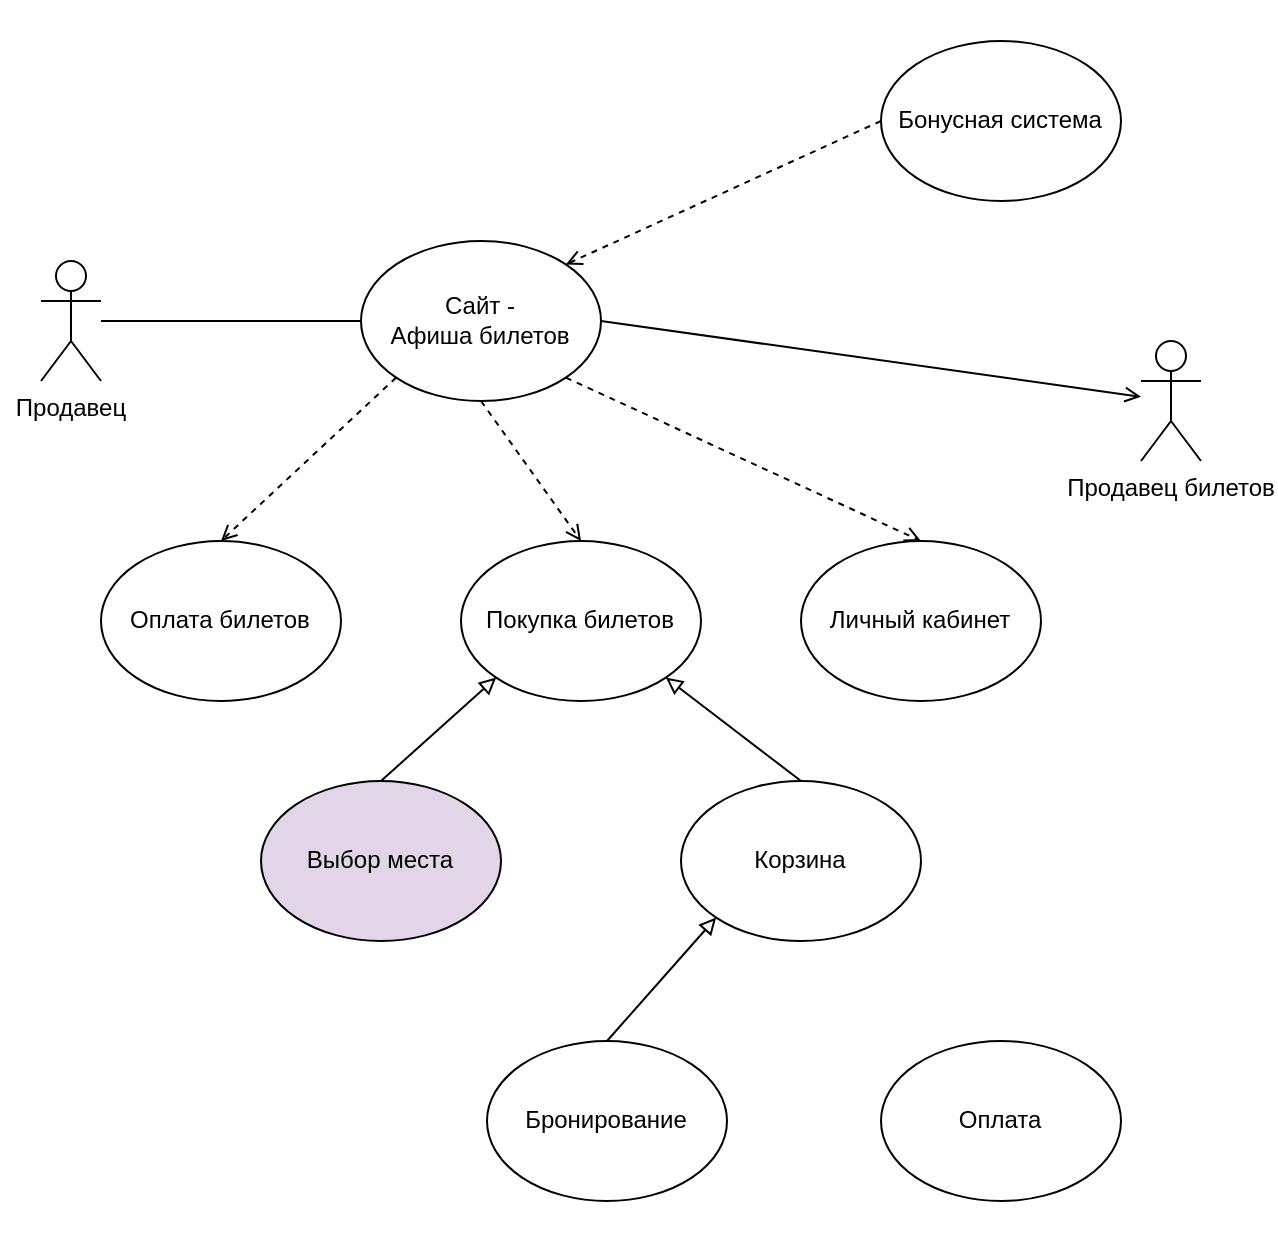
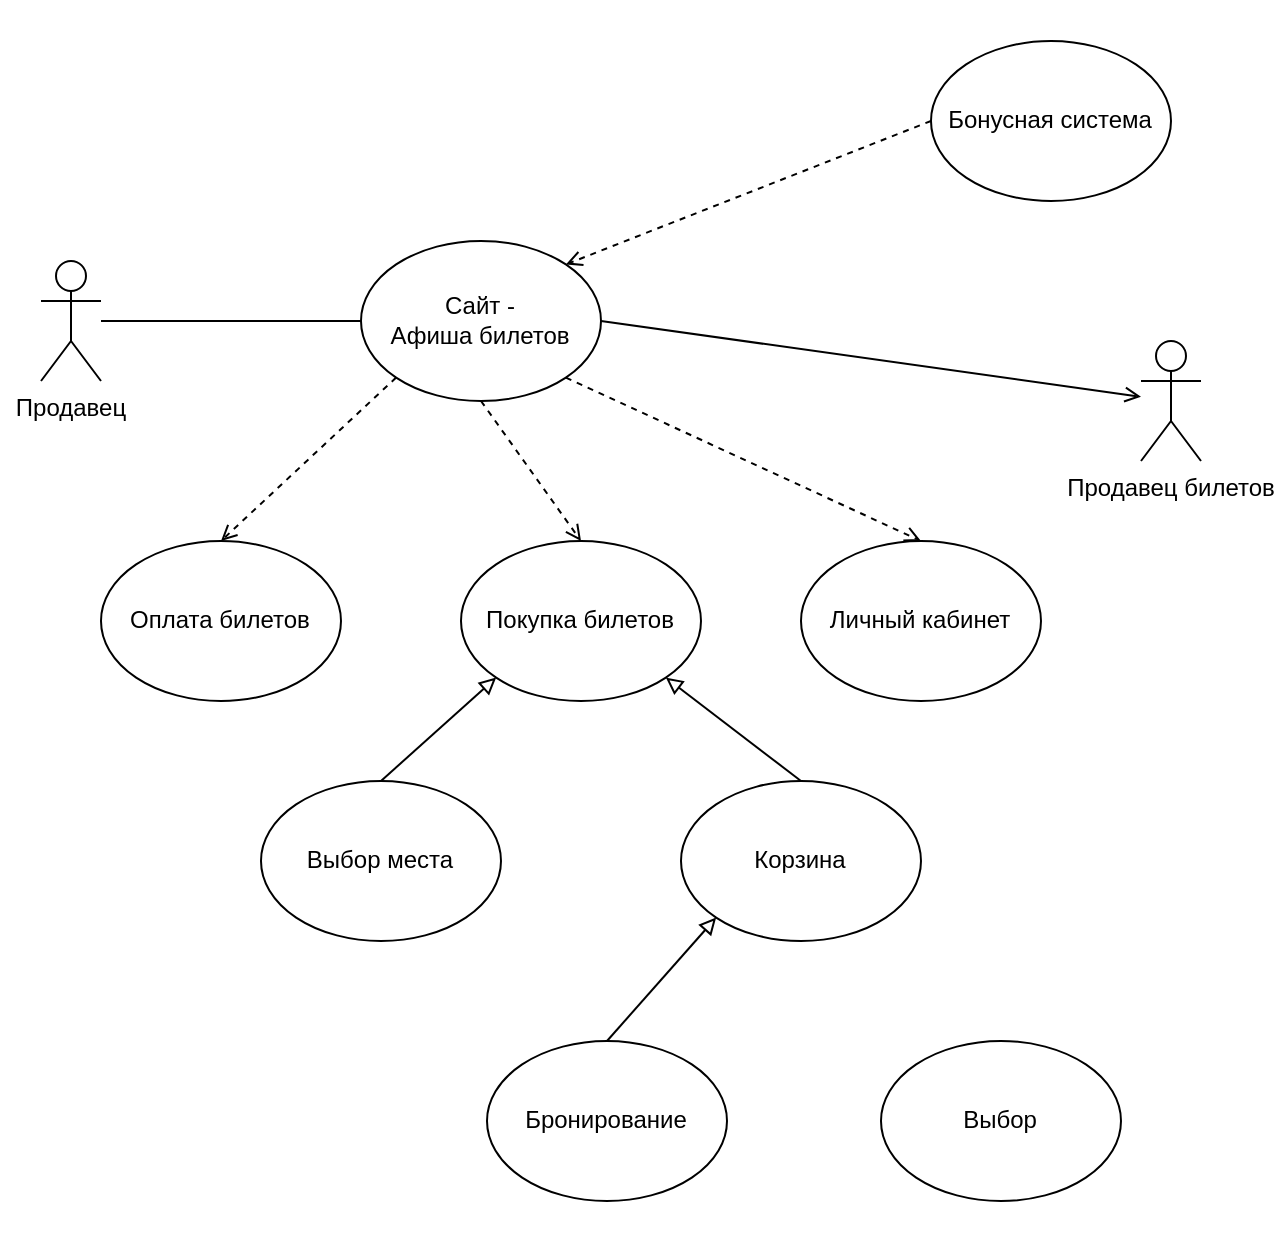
  <mxCell id="0" />
  <mxCell id="1" parent="0" />
  <mxCell id="2" value="Продавец" style="shape=umlActor;verticalLabelPosition=bottom;verticalAlign=top;html=1;outlineConnect=0;" vertex="1" parent="1"><mxGeometry x="20" y="130" width="30" height="60" as="geometry" /></mxCell>
  <mxCell id="3" style="edgeStyle=orthogonalEdgeStyle;rounded=0;orthogonalLoop=1;jettySize=auto;html=1;exitX=0;exitY=0.5;exitDx=0;exitDy=0;endArrow=none;endFill=0;" edge="1" parent="1" source="6" target="2"><mxGeometry relative="1" as="geometry" /></mxCell>
  <mxCell id="4" style="rounded=0;orthogonalLoop=1;jettySize=auto;html=1;exitX=0;exitY=1;exitDx=0;exitDy=0;entryX=0.5;entryY=0;entryDx=0;entryDy=0;endArrow=open;endFill=0;dashed=1;" edge="1" parent="1" source="6" target="7"><mxGeometry relative="1" as="geometry" /></mxCell>
  <mxCell id="5" style="rounded=0;orthogonalLoop=1;jettySize=auto;html=1;exitX=1;exitY=0.5;exitDx=0;exitDy=0;endArrow=open;endFill=0;" edge="1" parent="1" source="6" target="16"><mxGeometry relative="1" as="geometry" /></mxCell>
  <mxCell id="6" value="Сайт -&lt;br&gt;Афиша билетов" style="ellipse;whiteSpace=wrap;html=1;" vertex="1" parent="1"><mxGeometry x="180" y="120" width="120" height="80" as="geometry" /></mxCell>
  <mxCell id="7" value="Оплата билетов" style="ellipse;whiteSpace=wrap;html=1;" vertex="1" parent="1"><mxGeometry x="50" y="270" width="120" height="80" as="geometry" /></mxCell>
  <mxCell id="8" style="rounded=0;orthogonalLoop=1;jettySize=auto;html=1;exitX=0.5;exitY=0;exitDx=0;exitDy=0;entryX=0;entryY=1;entryDx=0;entryDy=0;endArrow=block;endFill=0;" edge="1" parent="1" source="9" target="11"><mxGeometry relative="1" as="geometry" /></mxCell>
- <mxCell id="9" value="Выбор места" style="ellipse;whiteSpace=wrap;html=1;fillColor=#e1d5e7;" vertex="1" parent="1"><mxGeometry x="130" y="390" width="120" height="80" as="geometry" /></mxCell>
+ <mxCell id="9" value="Выбор места" style="ellipse;whiteSpace=wrap;html=1;" vertex="1" parent="1"><mxGeometry x="130" y="390" width="120" height="80" as="geometry" /></mxCell>
  <mxCell id="10" value="Бронирование" style="ellipse;whiteSpace=wrap;html=1;" vertex="1" parent="1"><mxGeometry x="243" y="520" width="120" height="80" as="geometry" /></mxCell>
  <mxCell id="11" value="Покупка билетов" style="ellipse;whiteSpace=wrap;html=1;" vertex="1" parent="1"><mxGeometry x="230" y="270" width="120" height="80" as="geometry" /></mxCell>
  <mxCell id="12" value="Корзина" style="ellipse;whiteSpace=wrap;html=1;" vertex="1" parent="1"><mxGeometry x="340" y="390" width="120" height="80" as="geometry" /></mxCell>
- <mxCell id="13" value="Оплата" style="ellipse;whiteSpace=wrap;html=1;" vertex="1" parent="1"><mxGeometry x="440" y="520" width="120" height="80" as="geometry" /></mxCell>
+ <mxCell id="13" value="Выбор" style="ellipse;whiteSpace=wrap;html=1;" vertex="1" parent="1"><mxGeometry x="440" y="520" width="120" height="80" as="geometry" /></mxCell>
  <mxCell id="14" value="Личный кабинет" style="ellipse;whiteSpace=wrap;html=1;" vertex="1" parent="1"><mxGeometry x="400" y="270" width="120" height="80" as="geometry" /></mxCell>
- <mxCell id="15" value="Бонусная система" style="ellipse;whiteSpace=wrap;html=1;" vertex="1" parent="1"><mxGeometry x="440" y="20" width="120" height="80" as="geometry" /></mxCell>
+ <mxCell id="15" value="Бонусная система" style="ellipse;whiteSpace=wrap;html=1;" vertex="1" parent="1"><mxGeometry x="465" y="20" width="120" height="80" as="geometry" /></mxCell>
  <mxCell id="16" value="Продавец билетов" style="shape=umlActor;verticalLabelPosition=bottom;verticalAlign=top;html=1;outlineConnect=0;" vertex="1" parent="1"><mxGeometry x="570" y="170" width="30" height="60" as="geometry" /></mxCell>
  <mxCell id="17" style="rounded=0;orthogonalLoop=1;jettySize=auto;html=1;exitX=0.5;exitY=1;exitDx=0;exitDy=0;entryX=0.5;entryY=0;entryDx=0;entryDy=0;endArrow=open;endFill=0;dashed=1;" edge="1" parent="1" source="6" target="11"><mxGeometry relative="1" as="geometry"><mxPoint x="250" y="200" as="sourcePoint" /><mxPoint x="162" y="282" as="targetPoint" /></mxGeometry></mxCell>
  <mxCell id="18" style="rounded=0;orthogonalLoop=1;jettySize=auto;html=1;exitX=1;exitY=1;exitDx=0;exitDy=0;entryX=0.5;entryY=0;entryDx=0;entryDy=0;endArrow=open;endFill=0;dashed=1;" edge="1" parent="1" source="6" target="14"><mxGeometry relative="1" as="geometry"><mxPoint x="418" y="170" as="sourcePoint" /><mxPoint x="330" y="252" as="targetPoint" /></mxGeometry></mxCell>
  <mxCell id="19" style="rounded=0;orthogonalLoop=1;jettySize=auto;html=1;exitX=0.5;exitY=0;exitDx=0;exitDy=0;entryX=1;entryY=1;entryDx=0;entryDy=0;endArrow=block;endFill=0;" edge="1" parent="1" source="12" target="11"><mxGeometry relative="1" as="geometry"><mxPoint x="275" y="412" as="sourcePoint" /><mxPoint x="333" y="360" as="targetPoint" /></mxGeometry></mxCell>
  <mxCell id="20" style="rounded=0;orthogonalLoop=1;jettySize=auto;html=1;exitX=0.5;exitY=0;exitDx=0;exitDy=0;entryX=0;entryY=1;entryDx=0;entryDy=0;endArrow=block;endFill=0;" edge="1" parent="1" source="10" target="12"><mxGeometry relative="1" as="geometry"><mxPoint x="358" y="512" as="sourcePoint" /><mxPoint x="290" y="460" as="targetPoint" /></mxGeometry></mxCell>
  <mxCell id="21" style="rounded=0;orthogonalLoop=1;jettySize=auto;html=1;exitX=0;exitY=0.5;exitDx=0;exitDy=0;entryX=1;entryY=0;entryDx=0;entryDy=0;endArrow=open;endFill=0;dashed=1;" edge="1" parent="1" source="15" target="6"><mxGeometry relative="1" as="geometry"><mxPoint x="270" y="-22" as="sourcePoint" /><mxPoint x="448" as="targetPoint" y="60" /></mxGeometry></mxCell>
